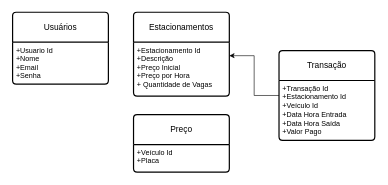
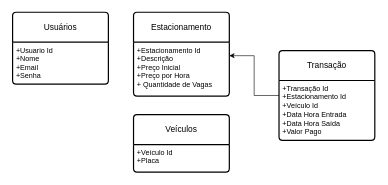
  <mxCell id="0" />
  <mxCell id="1" parent="0" />
  <mxCell id="2" value="Usuários" style="swimlane;childLayout=stackLayout;horizontal=1;startSize=50;horizontalStack=0;rounded=1;fontSize=14;fontStyle=0;strokeWidth=2;resizeParent=0;resizeLast=1;shadow=0;dashed=0;align=center;arcSize=4;whiteSpace=wrap;html=1;" vertex="1" parent="1"><mxGeometry x="20" y="20" width="160" height="120" as="geometry" /></mxCell>
  <mxCell id="3" value="+Usuario Id&lt;br&gt;+Nome&lt;br&gt;+Email&lt;br&gt;+Senha" style="align=left;strokeColor=none;fillColor=none;spacingLeft=4;fontSize=12;verticalAlign=top;resizable=0;rotatable=0;part=1;html=1;" vertex="1" parent="2"><mxGeometry y="50" width="160" height="70" as="geometry" /></mxCell>
- <mxCell id="4" value="Estacionamentos" style="swimlane;childLayout=stackLayout;horizontal=1;startSize=50;horizontalStack=0;rounded=1;fontSize=14;fontStyle=0;strokeWidth=2;resizeParent=0;resizeLast=1;shadow=0;dashed=0;align=center;arcSize=4;whiteSpace=wrap;html=1;" vertex="1" parent="1"><mxGeometry x="222" y="20" width="160" height="140" as="geometry" /></mxCell>
+ <mxCell id="4" value="Estacionamento" style="swimlane;childLayout=stackLayout;horizontal=1;startSize=50;horizontalStack=0;rounded=1;fontSize=14;fontStyle=0;strokeWidth=2;resizeParent=0;resizeLast=1;shadow=0;dashed=0;align=center;arcSize=4;whiteSpace=wrap;html=1;" vertex="1" parent="1"><mxGeometry x="222" y="20" width="160" height="140" as="geometry" /></mxCell>
  <mxCell id="5" value="+Estacionamento Id&lt;br&gt;+Descrição&lt;br&gt;+Preço Inicial&lt;br&gt;+Preço por Hora&lt;br&gt;+ Quantidade de Vagas" style="align=left;strokeColor=none;fillColor=none;spacingLeft=4;fontSize=12;verticalAlign=top;resizable=0;rotatable=0;part=1;html=1;" vertex="1" parent="4"><mxGeometry y="50" width="160" height="90" as="geometry" /></mxCell>
- <mxCell id="6" value="Preço" style="swimlane;childLayout=stackLayout;horizontal=1;startSize=50;horizontalStack=0;rounded=1;fontSize=14;fontStyle=0;strokeWidth=2;resizeParent=0;resizeLast=1;shadow=0;dashed=0;align=center;arcSize=4;whiteSpace=wrap;html=1;" vertex="1" parent="1"><mxGeometry x="222" y="191" width="160" height="96" as="geometry" /></mxCell>
+ <mxCell id="6" value="Veículos" style="swimlane;childLayout=stackLayout;horizontal=1;startSize=50;horizontalStack=0;rounded=1;fontSize=14;fontStyle=0;strokeWidth=2;resizeParent=0;resizeLast=1;shadow=0;dashed=0;align=center;arcSize=4;whiteSpace=wrap;html=1;" vertex="1" parent="1"><mxGeometry x="222" y="191" width="160" height="96" as="geometry" /></mxCell>
  <mxCell id="7" value="+Veículo Id&lt;br&gt;+Placa" style="align=left;strokeColor=none;fillColor=none;spacingLeft=4;fontSize=12;verticalAlign=top;resizable=0;rotatable=0;part=1;html=1;" vertex="1" parent="6"><mxGeometry y="50" width="160" height="46" as="geometry" /></mxCell>
  <mxCell id="8" style="edgeStyle=orthogonalEdgeStyle;rounded=0;orthogonalLoop=1;jettySize=auto;html=1;entryX=1;entryY=0.25;entryDx=0;entryDy=0;" edge="1" parent="1" source="9" target="5"><mxGeometry relative="1" as="geometry" /></mxCell>
  <mxCell id="9" value="Transação" style="swimlane;childLayout=stackLayout;horizontal=1;startSize=50;horizontalStack=0;rounded=1;fontSize=14;fontStyle=0;strokeWidth=2;resizeParent=0;resizeLast=1;shadow=0;dashed=0;align=center;arcSize=4;whiteSpace=wrap;html=1;" vertex="1" parent="1"><mxGeometry x="465" y="84" width="160" height="150" as="geometry" /></mxCell>
  <mxCell id="10" value="+Transação Id&lt;br&gt;+Estacionamento Id&lt;br&gt;+Veículo Id&lt;br&gt;+Data Hora Entrada&lt;br&gt;+Data Hora Saída&lt;br&gt;+Valor Pago" style="align=left;strokeColor=none;fillColor=none;spacingLeft=4;fontSize=12;verticalAlign=top;resizable=0;rotatable=0;part=1;html=1;" vertex="1" parent="9"><mxGeometry y="50" width="160" height="100" as="geometry" /></mxCell>
